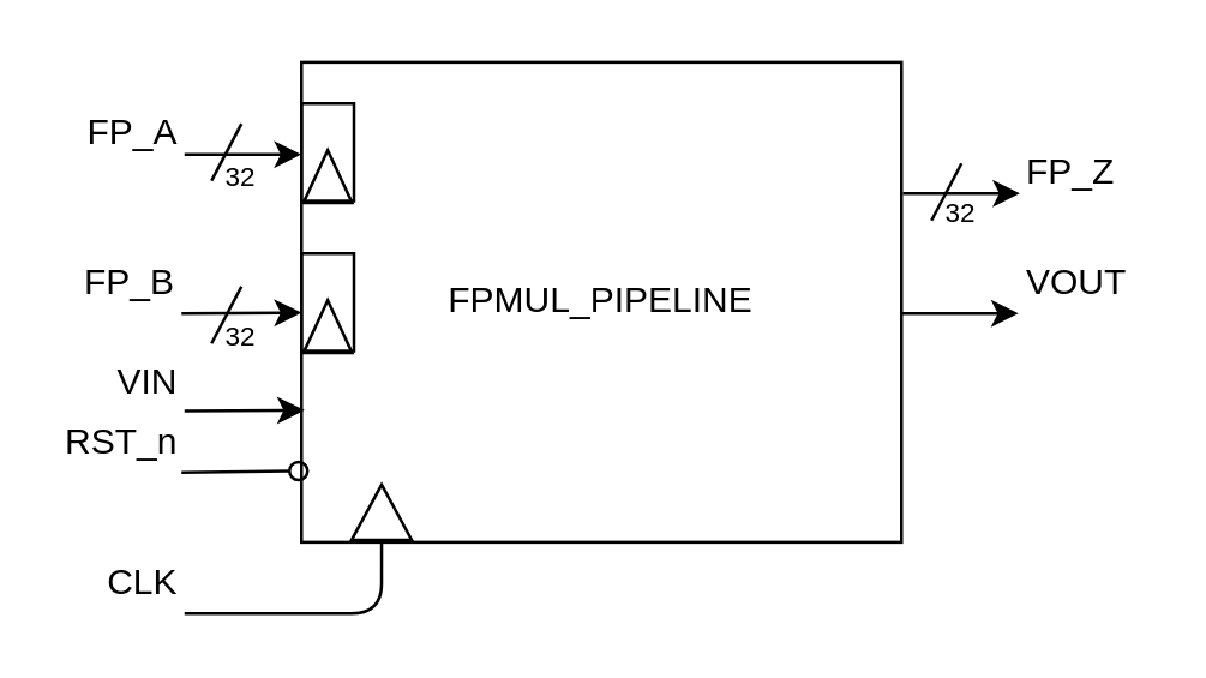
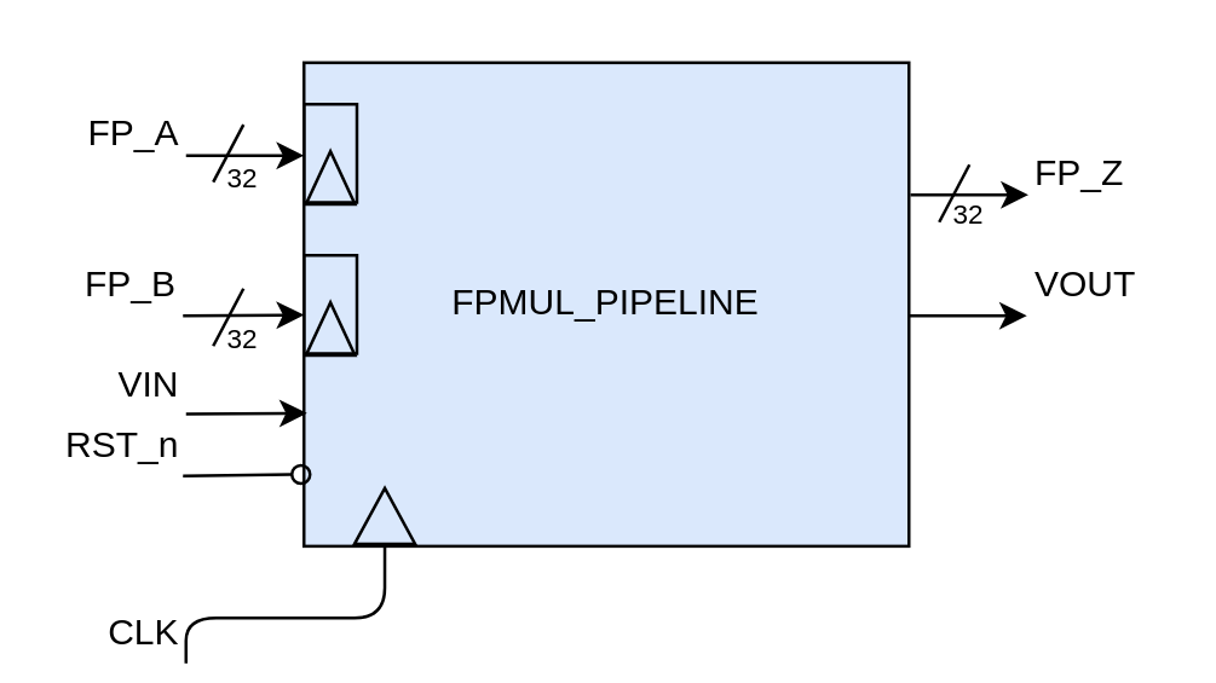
  <mxCell id="0" />
  <mxCell id="1" parent="0" />
- <mxCell id="2" value="FPMUL_PIPELINE" style="rounded=0;whiteSpace=wrap;html=1;" vertex="1" parent="1"><mxGeometry x="100" y="20.25" width="200" height="160" as="geometry" /></mxCell>
+ <mxCell id="2" value="FPMUL_PIPELINE" style="rounded=0;whiteSpace=wrap;html=1;fillColor=#dae8fc;" vertex="1" parent="1"><mxGeometry x="100" y="20.25" width="200" height="160" as="geometry" /></mxCell>
  <mxCell id="3" value="" style="endArrow=classic;html=1;" edge="1" parent="1"><mxGeometry width="50" height="50" relative="1" as="geometry"><mxPoint x="61" y="51" as="sourcePoint" /><mxPoint x="100" y="51" as="targetPoint" /></mxGeometry></mxCell>
  <mxCell id="4" value="FP_A" style="text;html=1;strokeColor=none;fillColor=none;align=right;verticalAlign=middle;whiteSpace=wrap;rounded=0;" vertex="1" parent="1"><mxGeometry x="21" y="34" width="40" height="20" as="geometry" /></mxCell>
  <mxCell id="5" value="" style="endArrow=classic;html=1;entryX=-0.004;entryY=0.229;entryDx=0;entryDy=0;entryPerimeter=0;" edge="1" parent="1"><mxGeometry width="50" height="50" relative="1" as="geometry"><mxPoint x="60" y="104" as="sourcePoint" /><mxPoint x="100" y="103.71" as="targetPoint" /></mxGeometry></mxCell>
  <mxCell id="6" value="FP_B" style="text;html=1;strokeColor=none;fillColor=none;align=right;verticalAlign=middle;whiteSpace=wrap;rounded=0;" vertex="1" parent="1"><mxGeometry x="20" y="84" width="40" height="20" as="geometry" /></mxCell>
  <mxCell id="7" value="" style="endArrow=classic;html=1;entryX=-0.004;entryY=0.229;entryDx=0;entryDy=0;entryPerimeter=0;" edge="1" parent="1"><mxGeometry width="50" height="50" relative="1" as="geometry"><mxPoint x="61" y="136.5" as="sourcePoint" /><mxPoint x="101" y="136.21" as="targetPoint" /></mxGeometry></mxCell>
  <mxCell id="8" value="VIN" style="text;html=1;strokeColor=none;fillColor=none;align=right;verticalAlign=middle;whiteSpace=wrap;rounded=0;" vertex="1" parent="1"><mxGeometry x="21" y="116.5" width="40" height="20" as="geometry" /></mxCell>
  <mxCell id="9" value="" style="group" vertex="1" connectable="0" parent="1"><mxGeometry x="100" y="84" width="17.5" height="32.5" as="geometry" /></mxCell>
  <mxCell id="10" value="" style="rounded=0;whiteSpace=wrap;html=1;align=right;fillColor=none;" vertex="1" parent="9"><mxGeometry width="17.5" height="32.5" as="geometry" /></mxCell>
  <mxCell id="11" value="" style="triangle;whiteSpace=wrap;html=1;align=right;rotation=-90;fillColor=none;" vertex="1" parent="9"><mxGeometry y="16.25" width="17.5" height="16.25" as="geometry" /></mxCell>
  <mxCell id="12" value="" style="group" vertex="1" connectable="0" parent="1"><mxGeometry x="100" y="34" width="17.5" height="32.5" as="geometry" /></mxCell>
  <mxCell id="13" value="" style="rounded=0;whiteSpace=wrap;html=1;align=right;fillColor=none;" vertex="1" parent="12"><mxGeometry width="17.5" height="32.5" as="geometry" /></mxCell>
  <mxCell id="14" value="" style="triangle;whiteSpace=wrap;html=1;align=right;rotation=-90;fillColor=none;" vertex="1" parent="12"><mxGeometry y="16.25" width="17.5" height="16.25" as="geometry" /></mxCell>
  <mxCell id="15" value="" style="endArrow=oval;html=1;endFill=0;" edge="1" parent="1"><mxGeometry width="50" height="50" relative="1" as="geometry"><mxPoint x="60" y="157" as="sourcePoint" /><mxPoint x="99" y="156.5" as="targetPoint" /></mxGeometry></mxCell>
  <mxCell id="16" value="RST_n" style="text;html=1;strokeColor=none;fillColor=none;align=right;verticalAlign=middle;whiteSpace=wrap;rounded=0;" vertex="1" parent="1"><mxGeometry x="21" y="136.5" width="40" height="20" as="geometry" /></mxCell>
  <mxCell id="17" value="" style="triangle;whiteSpace=wrap;html=1;align=right;rotation=-90;fillColor=none;" vertex="1" parent="1"><mxGeometry x="117.5" y="160.25" width="18.44" height="20" as="geometry" /></mxCell>
  <mxCell id="18" value="" style="endArrow=none;html=1;entryX=0;entryY=0.5;entryDx=0;entryDy=0;edgeStyle=orthogonalEdgeStyle;exitX=1;exitY=1;exitDx=0;exitDy=0;" edge="1" parent="1" source="19" target="17"><mxGeometry width="50" height="50" relative="1" as="geometry"><mxPoint x="70" y="204" as="sourcePoint" /><mxPoint x="100" y="134" as="targetPoint" /><Array as="points"><mxPoint x="127" y="204" /></Array></mxGeometry></mxCell>
- <mxCell id="19" value="CLK" style="text;html=1;strokeColor=none;fillColor=none;align=right;verticalAlign=middle;whiteSpace=wrap;rounded=0;" vertex="1" parent="1"><mxGeometry x="21" y="184" width="40" height="20" as="geometry" /></mxCell>
+ <mxCell id="19" value="CLK" style="text;html=1;strokeColor=none;fillColor=none;align=right;verticalAlign=middle;whiteSpace=wrap;rounded=0;" vertex="1" parent="1"><mxGeometry x="21" y="199" width="40" height="20" as="geometry" /></mxCell>
  <mxCell id="20" value="" style="endArrow=classic;html=1;" edge="1" parent="1"><mxGeometry width="50" height="50" relative="1" as="geometry"><mxPoint x="300.5" y="64" as="sourcePoint" /><mxPoint x="339.5" y="64" as="targetPoint" /></mxGeometry></mxCell>
  <mxCell id="21" value="" style="endArrow=classic;html=1;" edge="1" parent="1"><mxGeometry width="50" height="50" relative="1" as="geometry"><mxPoint x="300" y="104" as="sourcePoint" /><mxPoint x="339" y="104" as="targetPoint" /></mxGeometry></mxCell>
  <mxCell id="22" value="" style="endArrow=none;html=1;" edge="1" parent="1"><mxGeometry width="50" height="50" relative="1" as="geometry"><mxPoint x="70" y="114" as="sourcePoint" /><mxPoint x="80" y="95" as="targetPoint" /></mxGeometry></mxCell>
  <mxCell id="23" value="" style="endArrow=none;html=1;" edge="1" parent="1"><mxGeometry width="50" height="50" relative="1" as="geometry"><mxPoint x="70" y="59.75" as="sourcePoint" /><mxPoint x="80" y="40.75" as="targetPoint" /></mxGeometry></mxCell>
  <mxCell id="24" value="32" style="text;html=1;strokeColor=none;fillColor=none;align=center;verticalAlign=middle;whiteSpace=wrap;rounded=0;fontSize=9;" vertex="1" parent="1"><mxGeometry x="70" y="54" width="20" height="10" as="geometry" /></mxCell>
  <mxCell id="25" value="32" style="text;html=1;strokeColor=none;fillColor=none;align=center;verticalAlign=middle;whiteSpace=wrap;rounded=0;fontSize=9;" vertex="1" parent="1"><mxGeometry x="70" y="106.5" width="20" height="10" as="geometry" /></mxCell>
  <mxCell id="26" value="" style="endArrow=none;html=1;" edge="1" parent="1"><mxGeometry width="50" height="50" relative="1" as="geometry"><mxPoint x="310" y="73" as="sourcePoint" /><mxPoint x="320" y="54" as="targetPoint" /></mxGeometry></mxCell>
  <mxCell id="27" value="32" style="text;html=1;strokeColor=none;fillColor=none;align=center;verticalAlign=middle;whiteSpace=wrap;rounded=0;fontSize=9;" vertex="1" parent="1"><mxGeometry x="310" y="65.5" width="20" height="10" as="geometry" /></mxCell>
  <mxCell id="28" value="FP_Z" style="text;html=1;strokeColor=none;fillColor=none;align=left;verticalAlign=middle;whiteSpace=wrap;rounded=0;" vertex="1" parent="1"><mxGeometry x="340" y="46.5" width="40" height="20" as="geometry" /></mxCell>
  <mxCell id="29" value="VOUT" style="text;html=1;strokeColor=none;fillColor=none;align=left;verticalAlign=middle;whiteSpace=wrap;rounded=0;" vertex="1" parent="1"><mxGeometry x="340" y="84" width="40" height="20" as="geometry" /></mxCell>
